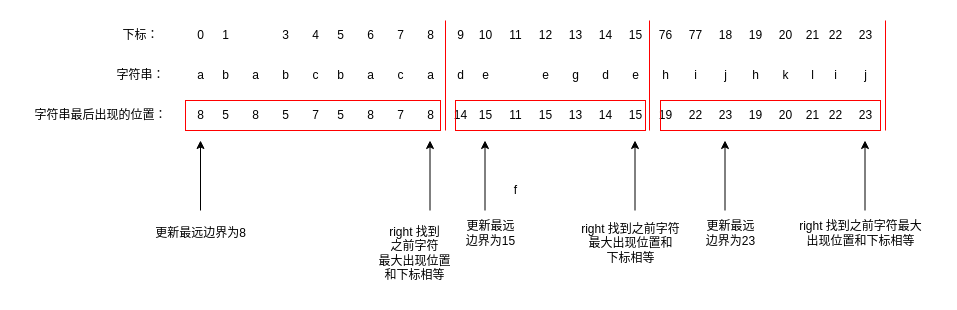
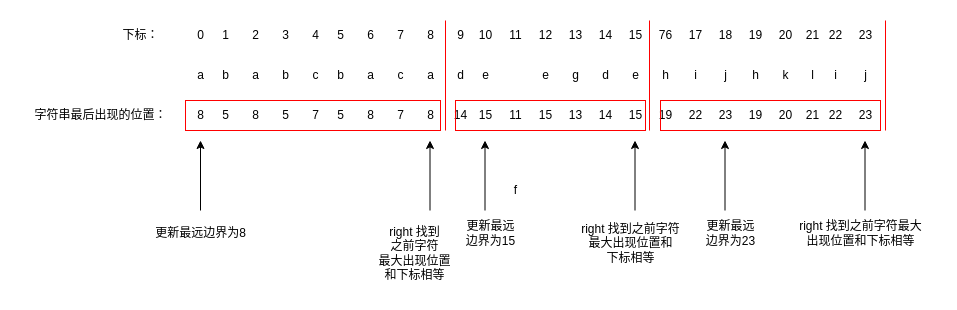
  <mxCell id="0" />
  <mxCell id="1" parent="0" />
- <mxCell id="2" value="字符串：" style="text;html=1;align=center;verticalAlign=middle;resizable=0;points=[];autosize=1;strokeColor=none;fillColor=none;" vertex="1" parent="1"><mxGeometry x="105" y="60" width="70" height="30" as="geometry" /></mxCell>
  <mxCell id="3" value="下标：" style="text;html=1;align=center;verticalAlign=middle;resizable=0;points=[];autosize=1;strokeColor=none;fillColor=none;" vertex="1" parent="1"><mxGeometry x="110" y="20" width="60" height="30" as="geometry" /></mxCell>
  <mxCell id="4" value="字符串最后出现的位置：" style="text;html=1;align=center;verticalAlign=middle;resizable=0;points=[];autosize=1;strokeColor=none;fillColor=none;" vertex="1" parent="1"><mxGeometry x="20" y="100" width="160" height="30" as="geometry" /></mxCell>
  <mxCell id="5" value="a" style="text;html=1;align=center;verticalAlign=middle;resizable=0;points=[];autosize=1;strokeColor=none;fillColor=none;" vertex="1" parent="1"><mxGeometry x="185" y="60" width="30" height="30" as="geometry" /></mxCell>
  <mxCell id="6" value="a" style="text;html=1;align=center;verticalAlign=middle;resizable=0;points=[];autosize=1;strokeColor=none;fillColor=none;" vertex="1" parent="1"><mxGeometry x="240" y="60" width="30" height="30" as="geometry" /></mxCell>
  <mxCell id="7" value="b" style="text;html=1;align=center;verticalAlign=middle;resizable=0;points=[];autosize=1;strokeColor=none;fillColor=none;" vertex="1" parent="1"><mxGeometry x="210" y="60" width="30" height="30" as="geometry" /></mxCell>
  <mxCell id="8" value="c" style="text;html=1;align=center;verticalAlign=middle;resizable=0;points=[];autosize=1;strokeColor=none;fillColor=none;" vertex="1" parent="1"><mxGeometry x="300" y="60" width="30" height="30" as="geometry" /></mxCell>
  <mxCell id="9" value="b" style="text;html=1;align=center;verticalAlign=middle;resizable=0;points=[];autosize=1;strokeColor=none;fillColor=none;" vertex="1" parent="1"><mxGeometry x="270" y="60" width="30" height="30" as="geometry" /></mxCell>
  <mxCell id="10" value="b" style="text;html=1;align=center;verticalAlign=middle;resizable=0;points=[];autosize=1;strokeColor=none;fillColor=none;" vertex="1" parent="1"><mxGeometry x="325" y="60" width="30" height="30" as="geometry" /></mxCell>
  <mxCell id="11" value="c" style="text;html=1;align=center;verticalAlign=middle;resizable=0;points=[];autosize=1;strokeColor=none;fillColor=none;" vertex="1" parent="1"><mxGeometry x="385" y="60" width="30" height="30" as="geometry" /></mxCell>
  <mxCell id="12" value="a" style="text;html=1;align=center;verticalAlign=middle;resizable=0;points=[];autosize=1;strokeColor=none;fillColor=none;" vertex="1" parent="1"><mxGeometry x="355" y="60" width="30" height="30" as="geometry" /></mxCell>
  <mxCell id="13" value="d" style="text;html=1;align=center;verticalAlign=middle;resizable=0;points=[];autosize=1;strokeColor=none;fillColor=none;" vertex="1" parent="1"><mxGeometry x="445" y="60" width="30" height="30" as="geometry" /></mxCell>
  <mxCell id="14" value="a" style="text;html=1;align=center;verticalAlign=middle;resizable=0;points=[];autosize=1;strokeColor=none;fillColor=none;" vertex="1" parent="1"><mxGeometry x="415" y="60" width="30" height="30" as="geometry" /></mxCell>
  <mxCell id="15" value="f" style="text;html=1;align=center;verticalAlign=middle;resizable=0;points=[];autosize=1;strokeColor=none;fillColor=none;" vertex="1" parent="1"><mxGeometry x="500" y="175" width="30" height="30" as="geometry" /></mxCell>
  <mxCell id="16" value="e" style="text;html=1;align=center;verticalAlign=middle;resizable=0;points=[];autosize=1;strokeColor=none;fillColor=none;" vertex="1" parent="1"><mxGeometry x="470" y="60" width="30" height="30" as="geometry" /></mxCell>
  <mxCell id="17" value="d" style="text;html=1;align=center;verticalAlign=middle;resizable=0;points=[];autosize=1;strokeColor=none;fillColor=none;" vertex="1" parent="1"><mxGeometry x="590" y="60" width="30" height="30" as="geometry" /></mxCell>
  <mxCell id="18" value="g" style="text;html=1;align=center;verticalAlign=middle;resizable=0;points=[];autosize=1;strokeColor=none;fillColor=none;" vertex="1" parent="1"><mxGeometry x="560" y="60" width="30" height="30" as="geometry" /></mxCell>
  <mxCell id="19" value="e" style="text;html=1;align=center;verticalAlign=middle;resizable=0;points=[];autosize=1;strokeColor=none;fillColor=none;" vertex="1" parent="1"><mxGeometry x="530" y="60" width="30" height="30" as="geometry" /></mxCell>
  <mxCell id="20" value="h" style="text;html=1;align=center;verticalAlign=middle;resizable=0;points=[];autosize=1;strokeColor=none;fillColor=none;" vertex="1" parent="1"><mxGeometry x="650" y="60" width="30" height="30" as="geometry" /></mxCell>
  <mxCell id="21" value="e" style="text;html=1;align=center;verticalAlign=middle;resizable=0;points=[];autosize=1;strokeColor=none;fillColor=none;" vertex="1" parent="1"><mxGeometry x="620" y="60" width="30" height="30" as="geometry" /></mxCell>
  <mxCell id="22" value="j" style="text;html=1;align=center;verticalAlign=middle;resizable=0;points=[];autosize=1;strokeColor=none;fillColor=none;" vertex="1" parent="1"><mxGeometry x="710" y="60" width="30" height="30" as="geometry" /></mxCell>
  <mxCell id="23" value="i" style="text;html=1;align=center;verticalAlign=middle;resizable=0;points=[];autosize=1;strokeColor=none;fillColor=none;" vertex="1" parent="1"><mxGeometry x="680" y="60" width="30" height="30" as="geometry" /></mxCell>
  <mxCell id="24" value="k" style="text;html=1;align=center;verticalAlign=middle;resizable=0;points=[];autosize=1;strokeColor=none;fillColor=none;" vertex="1" parent="1"><mxGeometry x="770" y="60" width="30" height="30" as="geometry" /></mxCell>
  <mxCell id="25" value="h" style="text;html=1;align=center;verticalAlign=middle;resizable=0;points=[];autosize=1;strokeColor=none;fillColor=none;" vertex="1" parent="1"><mxGeometry x="740" y="60" width="30" height="30" as="geometry" /></mxCell>
  <mxCell id="26" value="i" style="text;html=1;align=center;verticalAlign=middle;resizable=0;points=[];autosize=1;strokeColor=none;fillColor=none;" vertex="1" parent="1"><mxGeometry x="820" y="60" width="30" height="30" as="geometry" /></mxCell>
  <mxCell id="27" value="l" style="text;html=1;align=center;verticalAlign=middle;resizable=0;points=[];autosize=1;strokeColor=none;fillColor=none;" vertex="1" parent="1"><mxGeometry x="797" y="60" width="30" height="30" as="geometry" /></mxCell>
  <mxCell id="28" value="j" style="text;html=1;align=center;verticalAlign=middle;resizable=0;points=[];autosize=1;strokeColor=none;fillColor=none;" vertex="1" parent="1"><mxGeometry x="850" y="60" width="30" height="30" as="geometry" /></mxCell>
  <mxCell id="29" value="0" style="text;html=1;align=center;verticalAlign=middle;resizable=0;points=[];autosize=1;strokeColor=none;fillColor=none;" vertex="1" parent="1"><mxGeometry x="185" y="20" width="30" height="30" as="geometry" /></mxCell>
+ <mxCell id="30" value="2" style="text;html=1;align=center;verticalAlign=middle;resizable=0;points=[];autosize=1;strokeColor=none;fillColor=none;" vertex="1" parent="1"><mxGeometry x="240" y="20" width="30" height="30" as="geometry" /></mxCell>
  <mxCell id="31" value="1" style="text;html=1;align=center;verticalAlign=middle;resizable=0;points=[];autosize=1;strokeColor=none;fillColor=none;" vertex="1" parent="1"><mxGeometry x="210" y="20" width="30" height="30" as="geometry" /></mxCell>
  <mxCell id="32" value="4" style="text;html=1;align=center;verticalAlign=middle;resizable=0;points=[];autosize=1;strokeColor=none;fillColor=none;" vertex="1" parent="1"><mxGeometry x="300" y="20" width="30" height="30" as="geometry" /></mxCell>
  <mxCell id="33" value="3" style="text;html=1;align=center;verticalAlign=middle;resizable=0;points=[];autosize=1;strokeColor=none;fillColor=none;" vertex="1" parent="1"><mxGeometry x="270" y="20" width="30" height="30" as="geometry" /></mxCell>
  <mxCell id="34" value="5" style="text;html=1;align=center;verticalAlign=middle;resizable=0;points=[];autosize=1;strokeColor=none;fillColor=none;" vertex="1" parent="1"><mxGeometry x="325" y="20" width="30" height="30" as="geometry" /></mxCell>
  <mxCell id="35" value="7" style="text;html=1;align=center;verticalAlign=middle;resizable=0;points=[];autosize=1;strokeColor=none;fillColor=none;" vertex="1" parent="1"><mxGeometry x="385" y="20" width="30" height="30" as="geometry" /></mxCell>
  <mxCell id="36" value="6" style="text;html=1;align=center;verticalAlign=middle;resizable=0;points=[];autosize=1;strokeColor=none;fillColor=none;" vertex="1" parent="1"><mxGeometry x="355" y="20" width="30" height="30" as="geometry" /></mxCell>
  <mxCell id="37" value="9" style="text;html=1;align=center;verticalAlign=middle;resizable=0;points=[];autosize=1;strokeColor=none;fillColor=none;" vertex="1" parent="1"><mxGeometry x="445" y="20" width="30" height="30" as="geometry" /></mxCell>
  <mxCell id="38" value="8" style="text;html=1;align=center;verticalAlign=middle;resizable=0;points=[];autosize=1;strokeColor=none;fillColor=none;" vertex="1" parent="1"><mxGeometry x="415" y="20" width="30" height="30" as="geometry" /></mxCell>
  <mxCell id="39" value="11" style="text;html=1;align=center;verticalAlign=middle;resizable=0;points=[];autosize=1;strokeColor=none;fillColor=none;" vertex="1" parent="1"><mxGeometry x="495" y="20" width="40" height="30" as="geometry" /></mxCell>
  <mxCell id="40" value="10" style="text;html=1;align=center;verticalAlign=middle;resizable=0;points=[];autosize=1;strokeColor=none;fillColor=none;" vertex="1" parent="1"><mxGeometry x="465" y="20" width="40" height="30" as="geometry" /></mxCell>
  <mxCell id="41" value="14" style="text;html=1;align=center;verticalAlign=middle;resizable=0;points=[];autosize=1;strokeColor=none;fillColor=none;" vertex="1" parent="1"><mxGeometry x="585" y="20" width="40" height="30" as="geometry" /></mxCell>
  <mxCell id="42" value="13" style="text;html=1;align=center;verticalAlign=middle;resizable=0;points=[];autosize=1;strokeColor=none;fillColor=none;" vertex="1" parent="1"><mxGeometry x="555" y="20" width="40" height="30" as="geometry" /></mxCell>
  <mxCell id="43" value="12" style="text;html=1;align=center;verticalAlign=middle;resizable=0;points=[];autosize=1;strokeColor=none;fillColor=none;" vertex="1" parent="1"><mxGeometry x="525" y="20" width="40" height="30" as="geometry" /></mxCell>
  <mxCell id="44" value="76" style="text;html=1;align=center;verticalAlign=middle;resizable=0;points=[];autosize=1;strokeColor=none;fillColor=none;" vertex="1" parent="1"><mxGeometry x="645" y="20" width="40" height="30" as="geometry" /></mxCell>
  <mxCell id="45" value="15" style="text;html=1;align=center;verticalAlign=middle;resizable=0;points=[];autosize=1;strokeColor=none;fillColor=none;" vertex="1" parent="1"><mxGeometry x="615" y="20" width="40" height="30" as="geometry" /></mxCell>
  <mxCell id="46" value="18" style="text;html=1;align=center;verticalAlign=middle;resizable=0;points=[];autosize=1;strokeColor=none;fillColor=none;" vertex="1" parent="1"><mxGeometry x="705" y="20" width="40" height="30" as="geometry" /></mxCell>
- <mxCell id="47" value="77" style="text;html=1;align=center;verticalAlign=middle;resizable=0;points=[];autosize=1;strokeColor=none;fillColor=none;" vertex="1" parent="1"><mxGeometry x="675" y="20" width="40" height="30" as="geometry" /></mxCell>
+ <mxCell id="47" value="17" style="text;html=1;align=center;verticalAlign=middle;resizable=0;points=[];autosize=1;strokeColor=none;fillColor=none;" vertex="1" parent="1"><mxGeometry x="675" y="20" width="40" height="30" as="geometry" /></mxCell>
  <mxCell id="48" value="20" style="text;html=1;align=center;verticalAlign=middle;resizable=0;points=[];autosize=1;strokeColor=none;fillColor=none;" vertex="1" parent="1"><mxGeometry x="765" y="20" width="40" height="30" as="geometry" /></mxCell>
  <mxCell id="49" value="19" style="text;html=1;align=center;verticalAlign=middle;resizable=0;points=[];autosize=1;strokeColor=none;fillColor=none;" vertex="1" parent="1"><mxGeometry x="735" y="20" width="40" height="30" as="geometry" /></mxCell>
  <mxCell id="50" value="22" style="text;html=1;align=center;verticalAlign=middle;resizable=0;points=[];autosize=1;strokeColor=none;fillColor=none;" vertex="1" parent="1"><mxGeometry x="815" y="20" width="40" height="30" as="geometry" /></mxCell>
  <mxCell id="51" value="21" style="text;html=1;align=center;verticalAlign=middle;resizable=0;points=[];autosize=1;strokeColor=none;fillColor=none;" vertex="1" parent="1"><mxGeometry x="792" y="20" width="40" height="30" as="geometry" /></mxCell>
  <mxCell id="52" value="23" style="text;html=1;align=center;verticalAlign=middle;resizable=0;points=[];autosize=1;strokeColor=none;fillColor=none;" vertex="1" parent="1"><mxGeometry x="845" y="20" width="40" height="30" as="geometry" /></mxCell>
  <mxCell id="53" value="8" style="text;html=1;align=center;verticalAlign=middle;resizable=0;points=[];autosize=1;strokeColor=none;fillColor=none;" vertex="1" parent="1"><mxGeometry x="185" y="100" width="30" height="30" as="geometry" /></mxCell>
  <mxCell id="54" value="8" style="text;html=1;align=center;verticalAlign=middle;resizable=0;points=[];autosize=1;strokeColor=none;fillColor=none;" vertex="1" parent="1"><mxGeometry x="240" y="100" width="30" height="30" as="geometry" /></mxCell>
  <mxCell id="55" value="5" style="text;html=1;align=center;verticalAlign=middle;resizable=0;points=[];autosize=1;strokeColor=none;fillColor=none;" vertex="1" parent="1"><mxGeometry x="210" y="100" width="30" height="30" as="geometry" /></mxCell>
  <mxCell id="56" value="7" style="text;html=1;align=center;verticalAlign=middle;resizable=0;points=[];autosize=1;strokeColor=none;fillColor=none;" vertex="1" parent="1"><mxGeometry x="300" y="100" width="30" height="30" as="geometry" /></mxCell>
  <mxCell id="57" value="5" style="text;html=1;align=center;verticalAlign=middle;resizable=0;points=[];autosize=1;strokeColor=none;fillColor=none;" vertex="1" parent="1"><mxGeometry x="270" y="100" width="30" height="30" as="geometry" /></mxCell>
  <mxCell id="58" value="5" style="text;html=1;align=center;verticalAlign=middle;resizable=0;points=[];autosize=1;strokeColor=none;fillColor=none;" vertex="1" parent="1"><mxGeometry x="325" y="100" width="30" height="30" as="geometry" /></mxCell>
  <mxCell id="59" value="7" style="text;html=1;align=center;verticalAlign=middle;resizable=0;points=[];autosize=1;strokeColor=none;fillColor=none;" vertex="1" parent="1"><mxGeometry x="385" y="100" width="30" height="30" as="geometry" /></mxCell>
  <mxCell id="60" value="8" style="text;html=1;align=center;verticalAlign=middle;resizable=0;points=[];autosize=1;strokeColor=none;fillColor=none;" vertex="1" parent="1"><mxGeometry x="355" y="100" width="30" height="30" as="geometry" /></mxCell>
  <mxCell id="61" value="14" style="text;html=1;align=center;verticalAlign=middle;resizable=0;points=[];autosize=1;strokeColor=none;fillColor=none;" vertex="1" parent="1"><mxGeometry x="440" y="100" width="40" height="30" as="geometry" /></mxCell>
  <mxCell id="62" value="8" style="text;html=1;align=center;verticalAlign=middle;resizable=0;points=[];autosize=1;strokeColor=none;fillColor=none;" vertex="1" parent="1"><mxGeometry x="415" y="100" width="30" height="30" as="geometry" /></mxCell>
  <mxCell id="63" value="11" style="text;html=1;align=center;verticalAlign=middle;resizable=0;points=[];autosize=1;strokeColor=none;fillColor=none;" vertex="1" parent="1"><mxGeometry x="495" y="100" width="40" height="30" as="geometry" /></mxCell>
  <mxCell id="64" value="15" style="text;html=1;align=center;verticalAlign=middle;resizable=0;points=[];autosize=1;strokeColor=none;fillColor=none;" vertex="1" parent="1"><mxGeometry x="465" y="100" width="40" height="30" as="geometry" /></mxCell>
  <mxCell id="65" value="14" style="text;html=1;align=center;verticalAlign=middle;resizable=0;points=[];autosize=1;strokeColor=none;fillColor=none;" vertex="1" parent="1"><mxGeometry x="585" y="100" width="40" height="30" as="geometry" /></mxCell>
  <mxCell id="66" value="13" style="text;html=1;align=center;verticalAlign=middle;resizable=0;points=[];autosize=1;strokeColor=none;fillColor=none;" vertex="1" parent="1"><mxGeometry x="555" y="100" width="40" height="30" as="geometry" /></mxCell>
  <mxCell id="67" value="15" style="text;html=1;align=center;verticalAlign=middle;resizable=0;points=[];autosize=1;strokeColor=none;fillColor=none;" vertex="1" parent="1"><mxGeometry x="525" y="100" width="40" height="30" as="geometry" /></mxCell>
  <mxCell id="68" value="19" style="text;html=1;align=center;verticalAlign=middle;resizable=0;points=[];autosize=1;strokeColor=none;fillColor=none;" vertex="1" parent="1"><mxGeometry x="645" y="100" width="40" height="30" as="geometry" /></mxCell>
  <mxCell id="69" value="15" style="text;html=1;align=center;verticalAlign=middle;resizable=0;points=[];autosize=1;strokeColor=none;fillColor=none;" vertex="1" parent="1"><mxGeometry x="615" y="100" width="40" height="30" as="geometry" /></mxCell>
  <mxCell id="70" value="23" style="text;html=1;align=center;verticalAlign=middle;resizable=0;points=[];autosize=1;strokeColor=none;fillColor=none;" vertex="1" parent="1"><mxGeometry x="705" y="100" width="40" height="30" as="geometry" /></mxCell>
  <mxCell id="71" value="22" style="text;html=1;align=center;verticalAlign=middle;resizable=0;points=[];autosize=1;strokeColor=none;fillColor=none;" vertex="1" parent="1"><mxGeometry x="675" y="100" width="40" height="30" as="geometry" /></mxCell>
  <mxCell id="72" value="20" style="text;html=1;align=center;verticalAlign=middle;resizable=0;points=[];autosize=1;strokeColor=none;fillColor=none;" vertex="1" parent="1"><mxGeometry x="765" y="100" width="40" height="30" as="geometry" /></mxCell>
  <mxCell id="73" value="19" style="text;html=1;align=center;verticalAlign=middle;resizable=0;points=[];autosize=1;strokeColor=none;fillColor=none;" vertex="1" parent="1"><mxGeometry x="735" y="100" width="40" height="30" as="geometry" /></mxCell>
  <mxCell id="74" value="22" style="text;html=1;align=center;verticalAlign=middle;resizable=0;points=[];autosize=1;strokeColor=none;fillColor=none;" vertex="1" parent="1"><mxGeometry x="815" y="100" width="40" height="30" as="geometry" /></mxCell>
  <mxCell id="75" value="21" style="text;html=1;align=center;verticalAlign=middle;resizable=0;points=[];autosize=1;strokeColor=none;fillColor=none;" vertex="1" parent="1"><mxGeometry x="792" y="100" width="40" height="30" as="geometry" /></mxCell>
  <mxCell id="76" value="23" style="text;html=1;align=center;verticalAlign=middle;resizable=0;points=[];autosize=1;strokeColor=none;fillColor=none;" vertex="1" parent="1"><mxGeometry x="845" y="100" width="40" height="30" as="geometry" /></mxCell>
  <mxCell id="77" value="" style="whiteSpace=wrap;html=1;strokeColor=#FF0000;fillColor=none;" vertex="1" parent="1"><mxGeometry x="185" y="100" width="255" height="30" as="geometry" /></mxCell>
  <mxCell id="78" value="" style="endArrow=none;html=1;rounded=0;strokeColor=#FF0000;" edge="1" parent="1"><mxGeometry width="50" height="50" relative="1" as="geometry"><mxPoint x="445" y="130" as="sourcePoint" /><mxPoint x="445" y="20" as="targetPoint" /></mxGeometry></mxCell>
  <mxCell id="79" value="" style="endArrow=none;html=1;rounded=0;strokeColor=#FF0000;" edge="1" parent="1"><mxGeometry width="50" height="50" relative="1" as="geometry"><mxPoint x="649" y="130" as="sourcePoint" /><mxPoint x="649" y="20" as="targetPoint" /></mxGeometry></mxCell>
  <mxCell id="80" value="" style="endArrow=none;html=1;rounded=0;strokeColor=#FF0000;" edge="1" parent="1"><mxGeometry width="50" height="50" relative="1" as="geometry"><mxPoint x="885" y="130" as="sourcePoint" /><mxPoint x="885" y="20" as="targetPoint" /></mxGeometry></mxCell>
  <mxCell id="81" value="" style="whiteSpace=wrap;html=1;strokeColor=#FF0000;fillColor=none;" vertex="1" parent="1"><mxGeometry x="455" y="100" width="190" height="30" as="geometry" /></mxCell>
  <mxCell id="82" value="" style="whiteSpace=wrap;html=1;strokeColor=#FF0000;fillColor=none;" vertex="1" parent="1"><mxGeometry x="660" y="100" width="220" height="30" as="geometry" /></mxCell>
  <mxCell id="83" value="" style="endArrow=classic;html=1;rounded=0;" edge="1" parent="1"><mxGeometry width="50" height="50" relative="1" as="geometry"><mxPoint x="200" y="210" as="sourcePoint" /><mxPoint x="200" y="140" as="targetPoint" /></mxGeometry></mxCell>
  <mxCell id="84" value="" style="endArrow=classic;html=1;rounded=0;" edge="1" parent="1"><mxGeometry width="50" height="50" relative="1" as="geometry"><mxPoint x="429.5" y="210" as="sourcePoint" /><mxPoint x="429.5" y="140" as="targetPoint" /></mxGeometry></mxCell>
  <mxCell id="85" value="" style="endArrow=classic;html=1;rounded=0;" edge="1" parent="1"><mxGeometry width="50" height="50" relative="1" as="geometry"><mxPoint x="484.5" y="210" as="sourcePoint" /><mxPoint x="484.5" y="140" as="targetPoint" /></mxGeometry></mxCell>
  <mxCell id="86" value="" style="endArrow=classic;html=1;rounded=0;" edge="1" parent="1"><mxGeometry width="50" height="50" relative="1" as="geometry"><mxPoint x="634.5" y="210" as="sourcePoint" /><mxPoint x="634.5" y="140" as="targetPoint" /></mxGeometry></mxCell>
  <mxCell id="87" value="" style="endArrow=classic;html=1;rounded=0;" edge="1" parent="1"><mxGeometry width="50" height="50" relative="1" as="geometry"><mxPoint x="724.5" y="210" as="sourcePoint" /><mxPoint x="724.5" y="140" as="targetPoint" /></mxGeometry></mxCell>
  <mxCell id="88" value="" style="endArrow=classic;html=1;rounded=0;" edge="1" parent="1"><mxGeometry width="50" height="50" relative="1" as="geometry"><mxPoint x="864.5" y="210" as="sourcePoint" /><mxPoint x="864.5" y="140" as="targetPoint" /></mxGeometry></mxCell>
  <mxCell id="89" value="更新最远边界为8" style="text;html=1;align=center;verticalAlign=middle;resizable=0;points=[];autosize=1;strokeColor=none;fillColor=none;" vertex="1" parent="1"><mxGeometry x="145" y="218" width="110" height="30" as="geometry" /></mxCell>
  <mxCell id="90" value="right 找到&lt;div&gt;之前字符&lt;/div&gt;&lt;div&gt;最大出现位置&lt;/div&gt;&lt;div&gt;和下标相等&lt;/div&gt;" style="text;html=1;align=center;verticalAlign=middle;resizable=0;points=[];autosize=1;strokeColor=none;fillColor=none;" vertex="1" parent="1"><mxGeometry x="364" y="218" width="100" height="70" as="geometry" /></mxCell>
  <mxCell id="91" value="更新最远&lt;div&gt;边界为15&lt;/div&gt;" style="text;html=1;align=center;verticalAlign=middle;resizable=0;points=[];autosize=1;strokeColor=none;fillColor=none;" vertex="1" parent="1"><mxGeometry x="455" y="213" width="70" height="40" as="geometry" /></mxCell>
  <mxCell id="92" value="right 找到之前字符&lt;div&gt;最大出现位置和&lt;/div&gt;&lt;div&gt;下标相等&lt;/div&gt;" style="text;html=1;align=center;verticalAlign=middle;resizable=0;points=[];autosize=1;strokeColor=none;fillColor=none;" vertex="1" parent="1"><mxGeometry x="570" y="213" width="120" height="60" as="geometry" /></mxCell>
  <mxCell id="93" value="更新最远&lt;div&gt;边界为23&lt;/div&gt;" style="text;html=1;align=center;verticalAlign=middle;resizable=0;points=[];autosize=1;strokeColor=none;fillColor=none;" vertex="1" parent="1"><mxGeometry x="695" y="213" width="70" height="40" as="geometry" /></mxCell>
  <mxCell id="94" value="right 找到之前字符最大&lt;div&gt;出现位置和下标相等&lt;/div&gt;" style="text;html=1;align=center;verticalAlign=middle;resizable=0;points=[];autosize=1;strokeColor=none;fillColor=none;" vertex="1" parent="1"><mxGeometry x="785" y="213" width="150" height="40" as="geometry" /></mxCell>
